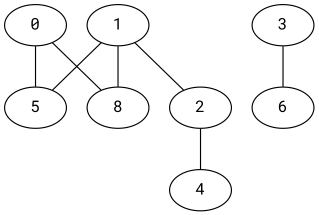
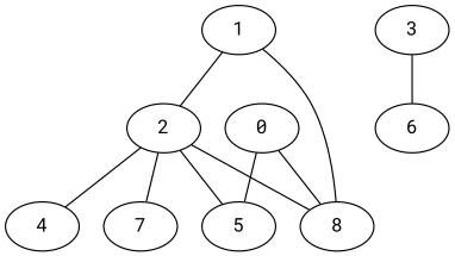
  graph {
    fontname="Roboto Mono"
    node [fontname="Roboto Mono"]
    edge [fontname="Roboto Mono"]
    0
    8
    5
    2
    4
+   7
    1
    3
    6
    0 -- 8
    0 -- 5
-   1 -- 5
+   2 -- 8
+   2 -- 5
    2 -- 4
+   2 -- 7
    1 -- 8
    1 -- 2
    3 -- 6
  }
